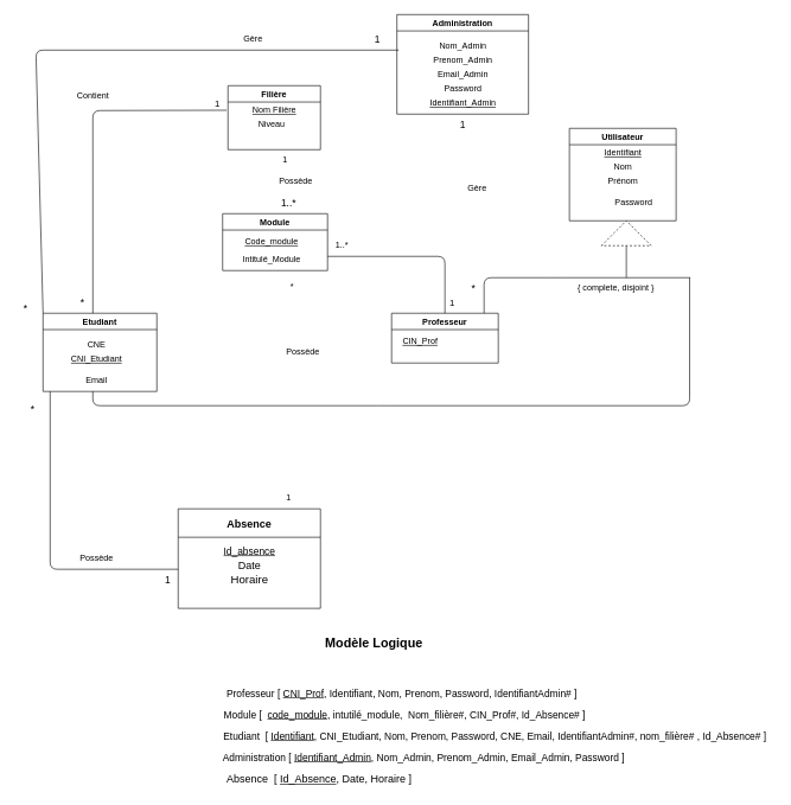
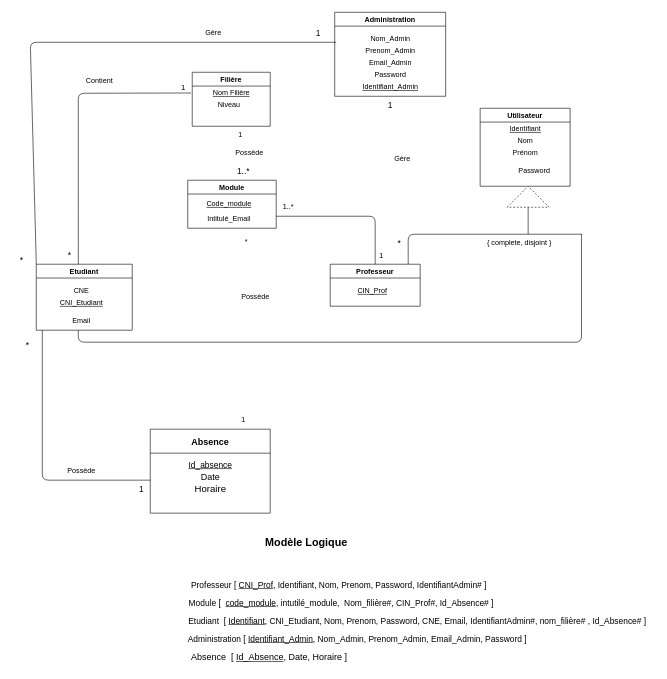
  <mxCell id="0" />
  <mxCell id="1" parent="0" />
  <mxCell id="2" value="Filière" style="swimlane;" parent="1" vertex="1"><mxGeometry x="320" y="120" width="130" height="90" as="geometry" /></mxCell>
  <mxCell id="3" value="&lt;u&gt;Nom Filière&lt;/u&gt;" style="text;html=1;align=center;verticalAlign=middle;resizable=0;points=[];autosize=1;strokeColor=none;fillColor=none;" parent="2" vertex="1"><mxGeometry x="25" y="20" width="80" height="30" as="geometry" /></mxCell>
  <mxCell id="4" value="Niveau" style="text;html=1;align=center;verticalAlign=middle;resizable=0;points=[];autosize=1;strokeColor=none;fillColor=none;" parent="2" vertex="1"><mxGeometry x="31.25" y="40" width="60" height="30" as="geometry" /></mxCell>
  <mxCell id="5" value="Etudiant" style="swimlane;" parent="1" vertex="1"><mxGeometry x="60" y="440" width="160" height="110" as="geometry" /></mxCell>
  <mxCell id="6" value="CNE" style="text;html=1;align=center;verticalAlign=middle;resizable=0;points=[];autosize=1;strokeColor=none;fillColor=none;" parent="5" vertex="1"><mxGeometry x="50" y="30" width="50" height="30" as="geometry" /></mxCell>
  <mxCell id="7" value="&lt;u&gt;CNI_Etudiant&lt;/u&gt;" style="text;html=1;align=center;verticalAlign=middle;resizable=0;points=[];autosize=1;strokeColor=none;fillColor=none;" parent="5" vertex="1"><mxGeometry x="30" y="50" width="90" height="30" as="geometry" /></mxCell>
  <mxCell id="8" value="Email" style="text;html=1;align=center;verticalAlign=middle;resizable=0;points=[];autosize=1;strokeColor=none;fillColor=none;" parent="5" vertex="1"><mxGeometry x="50" y="80" width="50" height="30" as="geometry" /></mxCell>
  <mxCell id="9" value="Professeur" style="swimlane;" parent="1" vertex="1"><mxGeometry x="550" y="440" width="150" height="70" as="geometry" /></mxCell>
- <mxCell id="10" value="&lt;u&gt;CIN_Prof&lt;/u&gt;" style="text;html=1;align=center;verticalAlign=middle;resizable=0;points=[];autosize=1;strokeColor=none;fillColor=none;" parent="9" vertex="1"><mxGeometry x="5" y="25" width="70" height="30" as="geometry" /></mxCell>
+ <mxCell id="10" value="&lt;u&gt;CIN_Prof&lt;/u&gt;" style="text;html=1;align=center;verticalAlign=middle;resizable=0;points=[];autosize=1;strokeColor=none;fillColor=none;" parent="9" vertex="1"><mxGeometry x="35" y="30" width="70" height="30" as="geometry" /></mxCell>
  <mxCell id="11" value="Module" style="swimlane;" parent="1" vertex="1"><mxGeometry x="312.5" y="300" width="147.5" height="80" as="geometry" /></mxCell>
  <mxCell id="12" value="&lt;u&gt;Code_module&lt;/u&gt;" style="text;html=1;align=center;verticalAlign=middle;resizable=0;points=[];autosize=1;strokeColor=none;fillColor=none;" parent="11" vertex="1"><mxGeometry x="18.75" y="25" width="100" height="30" as="geometry" /></mxCell>
- <mxCell id="13" value="Intitulé_Module" style="text;html=1;align=center;verticalAlign=middle;resizable=0;points=[];autosize=1;strokeColor=none;fillColor=none;" parent="11" vertex="1"><mxGeometry x="18.75" y="50" width="100" height="30" as="geometry" /></mxCell>
+ <mxCell id="13" value="Intitulé_Email" style="text;html=1;align=center;verticalAlign=middle;resizable=0;points=[];autosize=1;strokeColor=none;fillColor=none;" parent="11" vertex="1"><mxGeometry x="18.75" y="50" width="100" height="30" as="geometry" /></mxCell>
  <mxCell id="14" value="" style="endArrow=none;html=1;exitX=0.438;exitY=0;exitDx=0;exitDy=0;exitPerimeter=0;entryX=0.935;entryY=0.818;entryDx=0;entryDy=0;entryPerimeter=0;" parent="1" source="5" target="31" edge="1"><mxGeometry width="50" height="50" relative="1" as="geometry"><mxPoint x="170" y="270" as="sourcePoint" /><mxPoint x="220" y="220" as="targetPoint" /><Array as="points"><mxPoint x="130" y="155" /></Array></mxGeometry></mxCell>
  <mxCell id="15" value="" style="endArrow=none;html=1;entryX=0.5;entryY=0;entryDx=0;entryDy=0;" parent="1" target="9" edge="1"><mxGeometry width="50" height="50" relative="1" as="geometry"><mxPoint x="460" y="360" as="sourcePoint" /><mxPoint x="580" y="320" as="targetPoint" /><Array as="points"><mxPoint x="625" y="360" /></Array></mxGeometry></mxCell>
  <mxCell id="16" value="1..*" style="text;html=1;align=center;verticalAlign=middle;resizable=0;points=[];autosize=1;strokeColor=none;fillColor=none;" parent="1" vertex="1"><mxGeometry x="460" y="330" width="40" height="30" as="geometry" /></mxCell>
  <mxCell id="17" value="&lt;font style=&quot;font-size: 14px;&quot;&gt;*&lt;/font&gt;" style="text;html=1;align=center;verticalAlign=middle;resizable=0;points=[];autosize=1;strokeColor=none;fillColor=none;" parent="1" vertex="1"><mxGeometry x="100" y="410" width="30" height="30" as="geometry" /></mxCell>
  <mxCell id="18" value="&lt;span style=&quot;font-size: 13px;&quot;&gt;1&lt;/span&gt;" style="text;html=1;align=center;verticalAlign=middle;resizable=0;points=[];autosize=1;strokeColor=none;fillColor=none;" parent="1" vertex="1"><mxGeometry x="620" y="410" width="30" height="30" as="geometry" /></mxCell>
  <mxCell id="19" value="1" style="text;html=1;align=center;verticalAlign=middle;resizable=0;points=[];autosize=1;strokeColor=none;fillColor=none;" parent="1" vertex="1"><mxGeometry x="385" y="210" width="30" height="30" as="geometry" /></mxCell>
  <mxCell id="20" value="&lt;font style=&quot;font-size: 14px;&quot;&gt;1..*&lt;/font&gt;" style="text;html=1;align=center;verticalAlign=middle;resizable=0;points=[];autosize=1;strokeColor=none;fillColor=none;" parent="1" vertex="1"><mxGeometry x="385" y="270" width="40" height="30" as="geometry" /></mxCell>
  <mxCell id="21" value="Utilisateur" style="swimlane;startSize=23;" parent="1" vertex="1"><mxGeometry x="800" y="180" width="150" height="130" as="geometry" /></mxCell>
  <mxCell id="22" value="Nom" style="text;html=1;align=center;verticalAlign=middle;resizable=0;points=[];autosize=1;strokeColor=none;fillColor=none;" parent="21" vertex="1"><mxGeometry x="50" y="40" width="50" height="30" as="geometry" /></mxCell>
  <mxCell id="23" value="Prénom" style="text;html=1;align=center;verticalAlign=middle;resizable=0;points=[];autosize=1;strokeColor=none;fillColor=none;" parent="21" vertex="1"><mxGeometry x="40" y="60" width="70" height="30" as="geometry" /></mxCell>
  <mxCell id="24" value="Password" style="text;html=1;align=center;verticalAlign=middle;resizable=0;points=[];autosize=1;strokeColor=none;fillColor=none;" parent="21" vertex="1"><mxGeometry x="50" y="90" width="80" height="30" as="geometry" /></mxCell>
  <mxCell id="25" value="&lt;u&gt;Identifiant&lt;/u&gt;" style="text;html=1;align=center;verticalAlign=middle;resizable=0;points=[];autosize=1;strokeColor=none;fillColor=none;" parent="21" vertex="1"><mxGeometry x="35" y="20" width="80" height="30" as="geometry" /></mxCell>
  <mxCell id="26" value="" style="triangle;whiteSpace=wrap;html=1;rotation=-90;dashed=1;" parent="1" vertex="1"><mxGeometry x="862.5" y="292.5" width="35" height="70" as="geometry" /></mxCell>
  <mxCell id="27" value="" style="endArrow=none;html=1;entryX=0;entryY=0.5;entryDx=0;entryDy=0;" parent="1" target="26" edge="1"><mxGeometry width="50" height="50" relative="1" as="geometry"><mxPoint x="880" y="390" as="sourcePoint" /><mxPoint x="900" y="390" as="targetPoint" /></mxGeometry></mxCell>
  <mxCell id="28" value="" style="endArrow=none;html=1;exitX=0.867;exitY=0;exitDx=0;exitDy=0;exitPerimeter=0;" parent="1" source="9" edge="1"><mxGeometry width="50" height="50" relative="1" as="geometry"><mxPoint x="790" y="390" as="sourcePoint" /><mxPoint x="970" y="390" as="targetPoint" /><Array as="points"><mxPoint x="680" y="390" /><mxPoint x="780" y="390" /></Array></mxGeometry></mxCell>
  <mxCell id="29" value="" style="endArrow=none;html=1;" parent="1" edge="1"><mxGeometry width="50" height="50" relative="1" as="geometry"><mxPoint x="130" y="550" as="sourcePoint" /><mxPoint x="969" y="390" as="targetPoint" /><Array as="points"><mxPoint x="130" y="570" /><mxPoint x="540" y="570" /><mxPoint x="969" y="570" /></Array></mxGeometry></mxCell>
  <mxCell id="30" value="{ complete, disjoint }" style="text;html=1;align=center;verticalAlign=middle;resizable=0;points=[];autosize=1;strokeColor=none;fillColor=none;" parent="1" vertex="1"><mxGeometry x="800" y="390" width="130" height="30" as="geometry" /></mxCell>
  <mxCell id="31" value="&lt;font style=&quot;font-size: 13px;&quot;&gt;1&lt;/font&gt;" style="text;html=1;align=center;verticalAlign=middle;resizable=0;points=[];autosize=1;strokeColor=none;fillColor=none;" parent="1" vertex="1"><mxGeometry x="290" y="130" width="30" height="30" as="geometry" /></mxCell>
- <mxCell id="32" value="Contient" style="text;html=1;align=center;verticalAlign=middle;resizable=0;points=[];autosize=1;strokeColor=none;fillColor=none;" parent="1" vertex="1"><mxGeometry x="95" y="120" width="70" height="30" as="geometry" /></mxCell>
+ <mxCell id="32" value="Contient" style="text;html=1;align=center;verticalAlign=middle;resizable=0;points=[];autosize=1;strokeColor=none;fillColor=none;" parent="1" vertex="1"><mxGeometry x="130" y="120" width="70" height="30" as="geometry" /></mxCell>
  <mxCell id="33" value="Possède" style="text;html=1;align=center;verticalAlign=middle;resizable=0;points=[];autosize=1;strokeColor=none;fillColor=none;" parent="1" vertex="1"><mxGeometry x="380" y="240" width="70" height="30" as="geometry" /></mxCell>
  <mxCell id="34" value="Administration" style="swimlane;" parent="1" vertex="1"><mxGeometry x="557.5" y="20" width="185" height="140" as="geometry" /></mxCell>
  <mxCell id="35" value="Nom_Admin" style="text;html=1;align=center;verticalAlign=middle;resizable=0;points=[];autosize=1;strokeColor=none;fillColor=none;" parent="34" vertex="1"><mxGeometry x="47.5" y="30" width="90" height="30" as="geometry" /></mxCell>
  <mxCell id="36" value="Prenom_Admin" style="text;html=1;align=center;verticalAlign=middle;resizable=0;points=[];autosize=1;strokeColor=none;fillColor=none;" parent="34" vertex="1"><mxGeometry x="37.5" y="50" width="110" height="30" as="geometry" /></mxCell>
  <mxCell id="37" value="Password" style="text;html=1;align=center;verticalAlign=middle;resizable=0;points=[];autosize=1;strokeColor=none;fillColor=none;" parent="34" vertex="1"><mxGeometry x="52.5" y="90" width="80" height="30" as="geometry" /></mxCell>
  <mxCell id="38" value="Email_Admin" style="text;html=1;align=center;verticalAlign=middle;resizable=0;points=[];autosize=1;strokeColor=none;fillColor=none;" parent="34" vertex="1"><mxGeometry x="47.5" y="70" width="90" height="30" as="geometry" /></mxCell>
  <mxCell id="39" value="&lt;u&gt;Identifiant_Admin&lt;/u&gt;" style="text;html=1;align=center;verticalAlign=middle;resizable=0;points=[];autosize=1;strokeColor=none;fillColor=none;" parent="34" vertex="1"><mxGeometry x="32.5" y="110" width="120" height="30" as="geometry" /></mxCell>
  <mxCell id="40" value="Gère" style="text;html=1;align=center;verticalAlign=middle;resizable=0;points=[];autosize=1;strokeColor=none;fillColor=none;" parent="1" vertex="1"><mxGeometry x="645" y="250" width="50" height="30" as="geometry" /></mxCell>
  <mxCell id="41" value="&lt;font style=&quot;font-size: 14px;&quot;&gt;*&lt;/font&gt;" style="text;html=1;align=center;verticalAlign=middle;resizable=0;points=[];autosize=1;strokeColor=none;fillColor=none;" parent="1" vertex="1"><mxGeometry x="650" y="390" width="30" height="30" as="geometry" /></mxCell>
  <mxCell id="42" value="&lt;span style=&quot;font-size: 14px;&quot;&gt;1&lt;/span&gt;" style="text;html=1;align=center;verticalAlign=middle;resizable=0;points=[];autosize=1;strokeColor=none;fillColor=none;" parent="1" vertex="1"><mxGeometry x="635" y="160" width="30" height="30" as="geometry" /></mxCell>
  <mxCell id="43" value="Absence" style="swimlane;fontSize=15;startSize=40;" parent="1" vertex="1"><mxGeometry x="250" y="715" width="200" height="140" as="geometry"><mxRectangle x="320" y="340" width="100" height="40" as="alternateBounds" /></mxGeometry></mxCell>
  <mxCell id="44" value="&lt;font style=&quot;font-size: 15px;&quot;&gt;Date&lt;/font&gt;" style="text;html=1;align=center;verticalAlign=middle;resizable=0;points=[];autosize=1;strokeColor=none;fillColor=none;" parent="43" vertex="1"><mxGeometry x="70" y="65" width="60" height="30" as="geometry" /></mxCell>
  <mxCell id="45" value="&lt;font style=&quot;font-size: 16px;&quot;&gt;Horaire&lt;/font&gt;" style="text;html=1;align=center;verticalAlign=middle;resizable=0;points=[];autosize=1;strokeColor=none;fillColor=none;" parent="43" vertex="1"><mxGeometry x="60" y="85" width="80" height="30" as="geometry" /></mxCell>
  <mxCell id="46" value="&lt;font style=&quot;font-size: 14px;&quot;&gt;&lt;u&gt;Id_absence&lt;/u&gt;&lt;/font&gt;" style="text;html=1;align=center;verticalAlign=middle;resizable=0;points=[];autosize=1;strokeColor=none;fillColor=none;" vertex="1" parent="43"><mxGeometry x="50" y="45" width="100" height="30" as="geometry" /></mxCell>
  <mxCell id="47" value="&lt;span style=&quot;font-size: 14px;&quot;&gt;*&lt;/span&gt;" style="text;html=1;align=center;verticalAlign=middle;resizable=0;points=[];autosize=1;strokeColor=none;fillColor=none;" parent="1" vertex="1"><mxGeometry x="30" y="560" width="30" height="30" as="geometry" /></mxCell>
  <mxCell id="48" value="*" style="text;html=1;align=center;verticalAlign=middle;resizable=0;points=[];autosize=1;strokeColor=none;fillColor=none;" vertex="1" parent="1"><mxGeometry x="395" y="388" width="30" height="30" as="geometry" /></mxCell>
  <mxCell id="49" value="" style="endArrow=none;html=1;" edge="1" parent="1"><mxGeometry width="50" height="50" relative="1" as="geometry"><mxPoint x="250" y="800" as="sourcePoint" /><mxPoint x="70" y="550" as="targetPoint" /><Array as="points"><mxPoint x="70" y="800" /></Array></mxGeometry></mxCell>
  <mxCell id="50" value="&lt;span style=&quot;font-size: 14px;&quot;&gt;1&lt;/span&gt;" style="text;html=1;align=center;verticalAlign=middle;resizable=0;points=[];autosize=1;strokeColor=none;fillColor=none;" vertex="1" parent="1"><mxGeometry x="220" y="800" width="30" height="30" as="geometry" /></mxCell>
  <mxCell id="51" value="1" style="text;html=1;align=center;verticalAlign=middle;resizable=0;points=[];autosize=1;strokeColor=none;fillColor=none;" vertex="1" parent="1"><mxGeometry x="390" y="685" width="30" height="30" as="geometry" /></mxCell>
  <mxCell id="52" value="Possède" style="text;html=1;align=center;verticalAlign=middle;resizable=0;points=[];autosize=1;strokeColor=none;fillColor=none;" vertex="1" parent="1"><mxGeometry x="100" y="770" width="70" height="30" as="geometry" /></mxCell>
  <mxCell id="53" value="Possède" style="text;html=1;align=center;verticalAlign=middle;resizable=0;points=[];autosize=1;strokeColor=none;fillColor=none;" vertex="1" parent="1"><mxGeometry x="390" y="480" width="70" height="30" as="geometry" /></mxCell>
- <mxCell id="54" value="&lt;font style=&quot;font-size: 18px;&quot;&gt;&lt;b style=&quot;&quot;&gt;Modèle Logique&lt;/b&gt;&lt;/font&gt;" style="text;html=1;align=center;verticalAlign=middle;resizable=0;points=[];autosize=1;strokeColor=none;fillColor=none;" vertex="1" parent="1"><mxGeometry x="445" y="885" width="160" height="40" as="geometry" /></mxCell>
+ <mxCell id="54" value="&lt;font style=&quot;font-size: 18px;&quot;&gt;&lt;b style=&quot;&quot;&gt;Modèle Logique&lt;/b&gt;&lt;/font&gt;" style="text;html=1;align=center;verticalAlign=middle;resizable=0;points=[];autosize=1;strokeColor=none;fillColor=none;" vertex="1" parent="1"><mxGeometry x="430" y="885" width="160" height="40" as="geometry" /></mxCell>
  <mxCell id="55" value="" style="endArrow=none;html=1;exitX=0;exitY=0;exitDx=0;exitDy=0;" edge="1" parent="1" source="5"><mxGeometry width="50" height="50" relative="1" as="geometry"><mxPoint x="-10" y="70" as="sourcePoint" /><mxPoint x="560" y="70" as="targetPoint" /><Array as="points"><mxPoint x="50" y="70" /></Array></mxGeometry></mxCell>
  <mxCell id="56" value="&lt;span style=&quot;font-size: 14px;&quot;&gt;1&lt;/span&gt;" style="text;html=1;align=center;verticalAlign=middle;resizable=0;points=[];autosize=1;strokeColor=none;fillColor=none;" vertex="1" parent="1"><mxGeometry x="515" y="40" width="30" height="30" as="geometry" /></mxCell>
  <mxCell id="57" value="&lt;font style=&quot;font-size: 14px;&quot;&gt;*&lt;/font&gt;" style="text;html=1;align=center;verticalAlign=middle;resizable=0;points=[];autosize=1;strokeColor=none;fillColor=none;" vertex="1" parent="1"><mxGeometry x="20" y="418" width="30" height="30" as="geometry" /></mxCell>
  <mxCell id="58" value="Gère" style="text;html=1;align=center;verticalAlign=middle;resizable=0;points=[];autosize=1;strokeColor=none;fillColor=none;" vertex="1" parent="1"><mxGeometry x="330" y="40" width="50" height="30" as="geometry" /></mxCell>
  <mxCell id="59" value="&lt;font style=&quot;font-size: 14px;&quot;&gt;Module [&amp;nbsp; &lt;u style=&quot;&quot;&gt;code_module&lt;/u&gt;, intutilé_module,&amp;nbsp; Nom_filière#, CIN_Prof#, Id_Absence# ]&amp;nbsp;&lt;/font&gt;" style="text;html=1;align=center;verticalAlign=middle;resizable=0;points=[];autosize=1;strokeColor=none;fillColor=none;" vertex="1" parent="1"><mxGeometry x="300" y="990" width="540" height="30" as="geometry" /></mxCell>
  <mxCell id="60" value="&lt;font style=&quot;font-size: 14px;&quot;&gt;Professeur [ &lt;u style=&quot;&quot;&gt;CNI_Prof&lt;/u&gt;, Identifiant, Nom, Prenom, Password, IdentifiantAdmin# ]&amp;nbsp; &amp;nbsp;&lt;/font&gt;" style="text;html=1;align=center;verticalAlign=middle;resizable=0;points=[];autosize=1;strokeColor=none;fillColor=none;" vertex="1" parent="1"><mxGeometry x="305" y="960" width="530" height="30" as="geometry" /></mxCell>
  <mxCell id="61" value="&lt;font style=&quot;font-size: 14px;&quot;&gt;Etudiant&amp;nbsp; [ &lt;u style=&quot;&quot;&gt;Identifiant&lt;/u&gt;, CNI_Etudiant, Nom, Prenom, Password, CNE, Email, IdentifiantAdmin#, nom_filière# , Id_Absence# ]&lt;/font&gt;" style="text;html=1;align=center;verticalAlign=middle;resizable=0;points=[];autosize=1;strokeColor=none;fillColor=none;" vertex="1" parent="1"><mxGeometry x="300" y="1020" width="790" height="30" as="geometry" /></mxCell>
  <mxCell id="62" value="&lt;font style=&quot;font-size: 15px;&quot;&gt;Absence&amp;nbsp; [ &lt;u style=&quot;&quot;&gt;Id_Absence&lt;/u&gt;, Date, Horaire ]&amp;nbsp;&lt;/font&gt;" style="text;html=1;align=center;verticalAlign=middle;resizable=0;points=[];autosize=1;strokeColor=none;fillColor=none;" vertex="1" parent="1"><mxGeometry x="305" y="1080" width="290" height="30" as="geometry" /></mxCell>
  <mxCell id="63" value="&lt;font style=&quot;font-size: 14px;&quot;&gt;Administration [ &lt;u style=&quot;&quot;&gt;Identifiant_Admin&lt;/u&gt;, Nom_Admin, Prenom_Admin, Email_Admin, Password ]&lt;/font&gt;" style="text;html=1;align=center;verticalAlign=middle;resizable=0;points=[];autosize=1;strokeColor=none;fillColor=none;" vertex="1" parent="1"><mxGeometry x="300" y="1050" width="590" height="30" as="geometry" /></mxCell>
